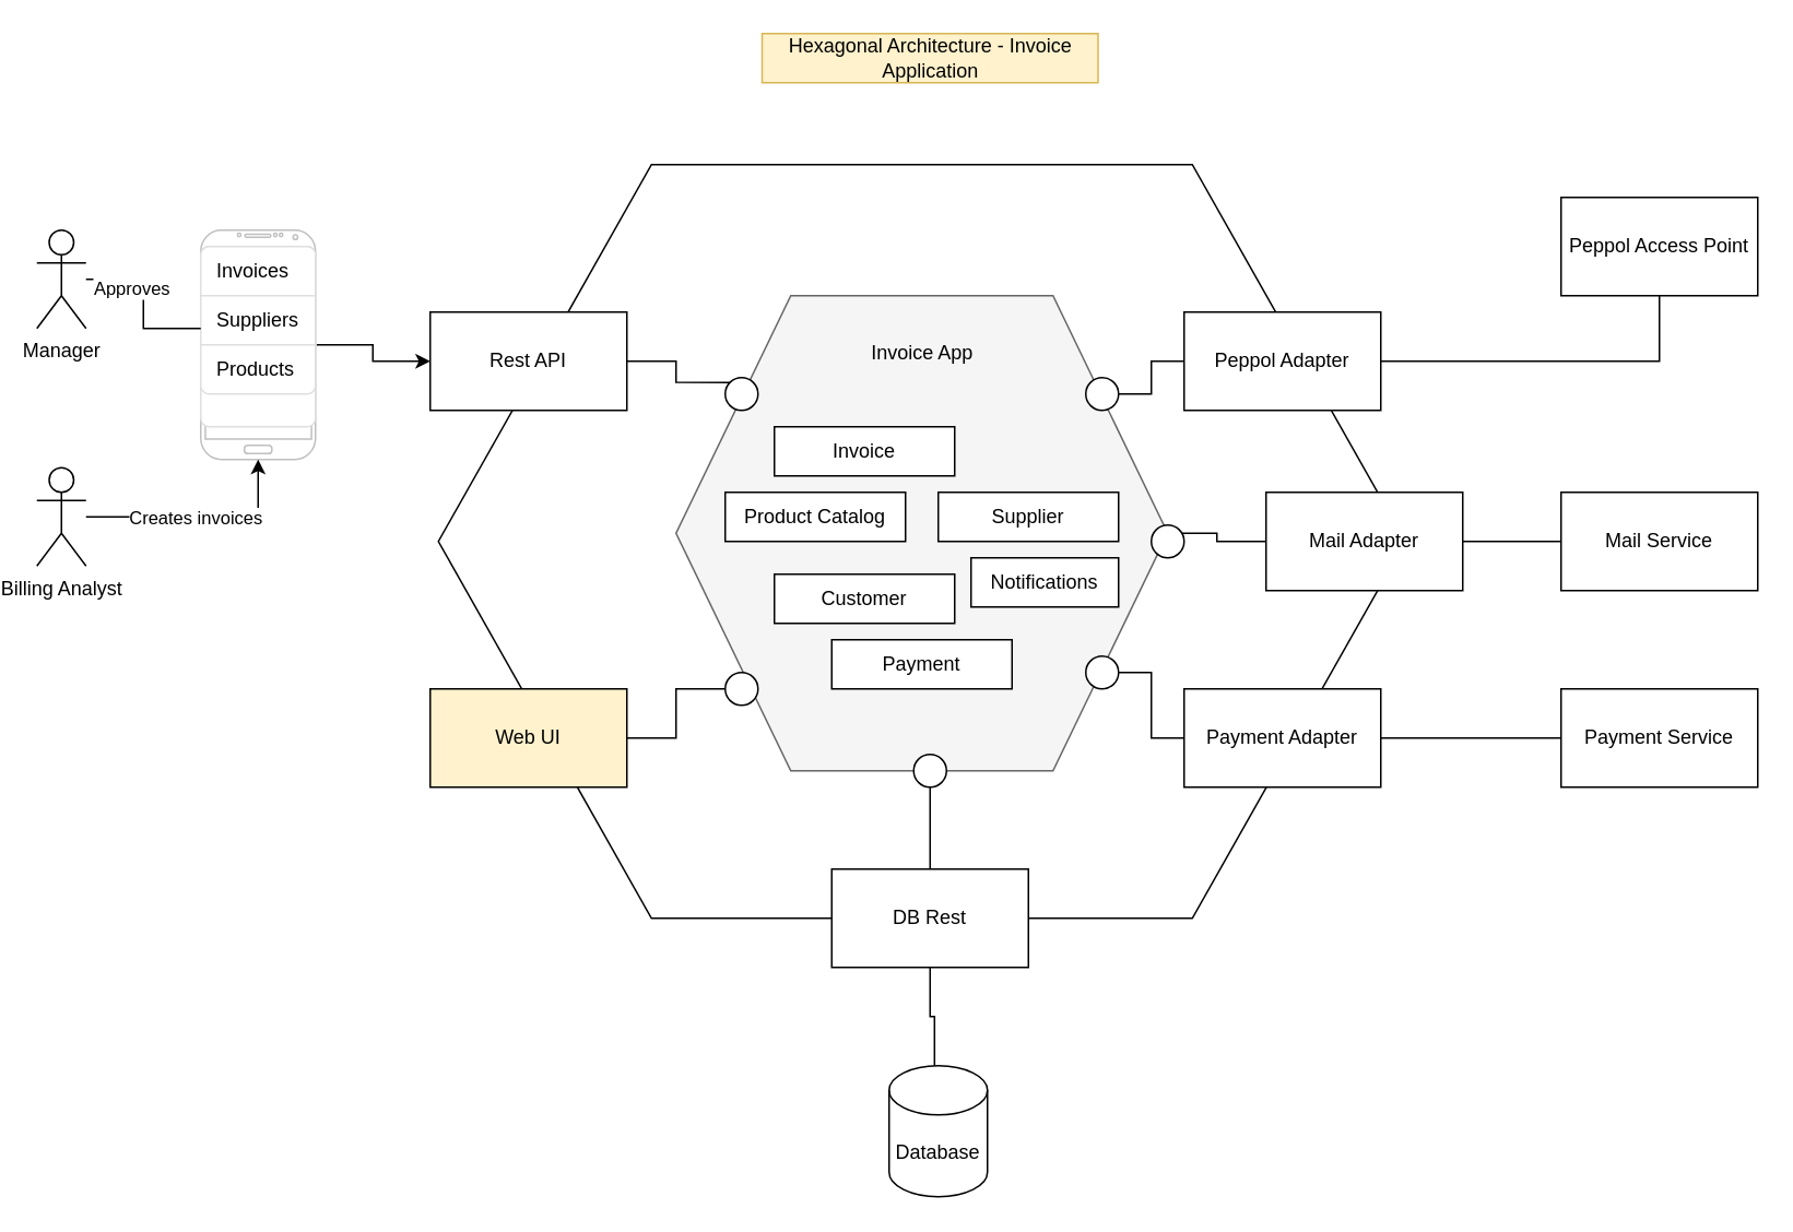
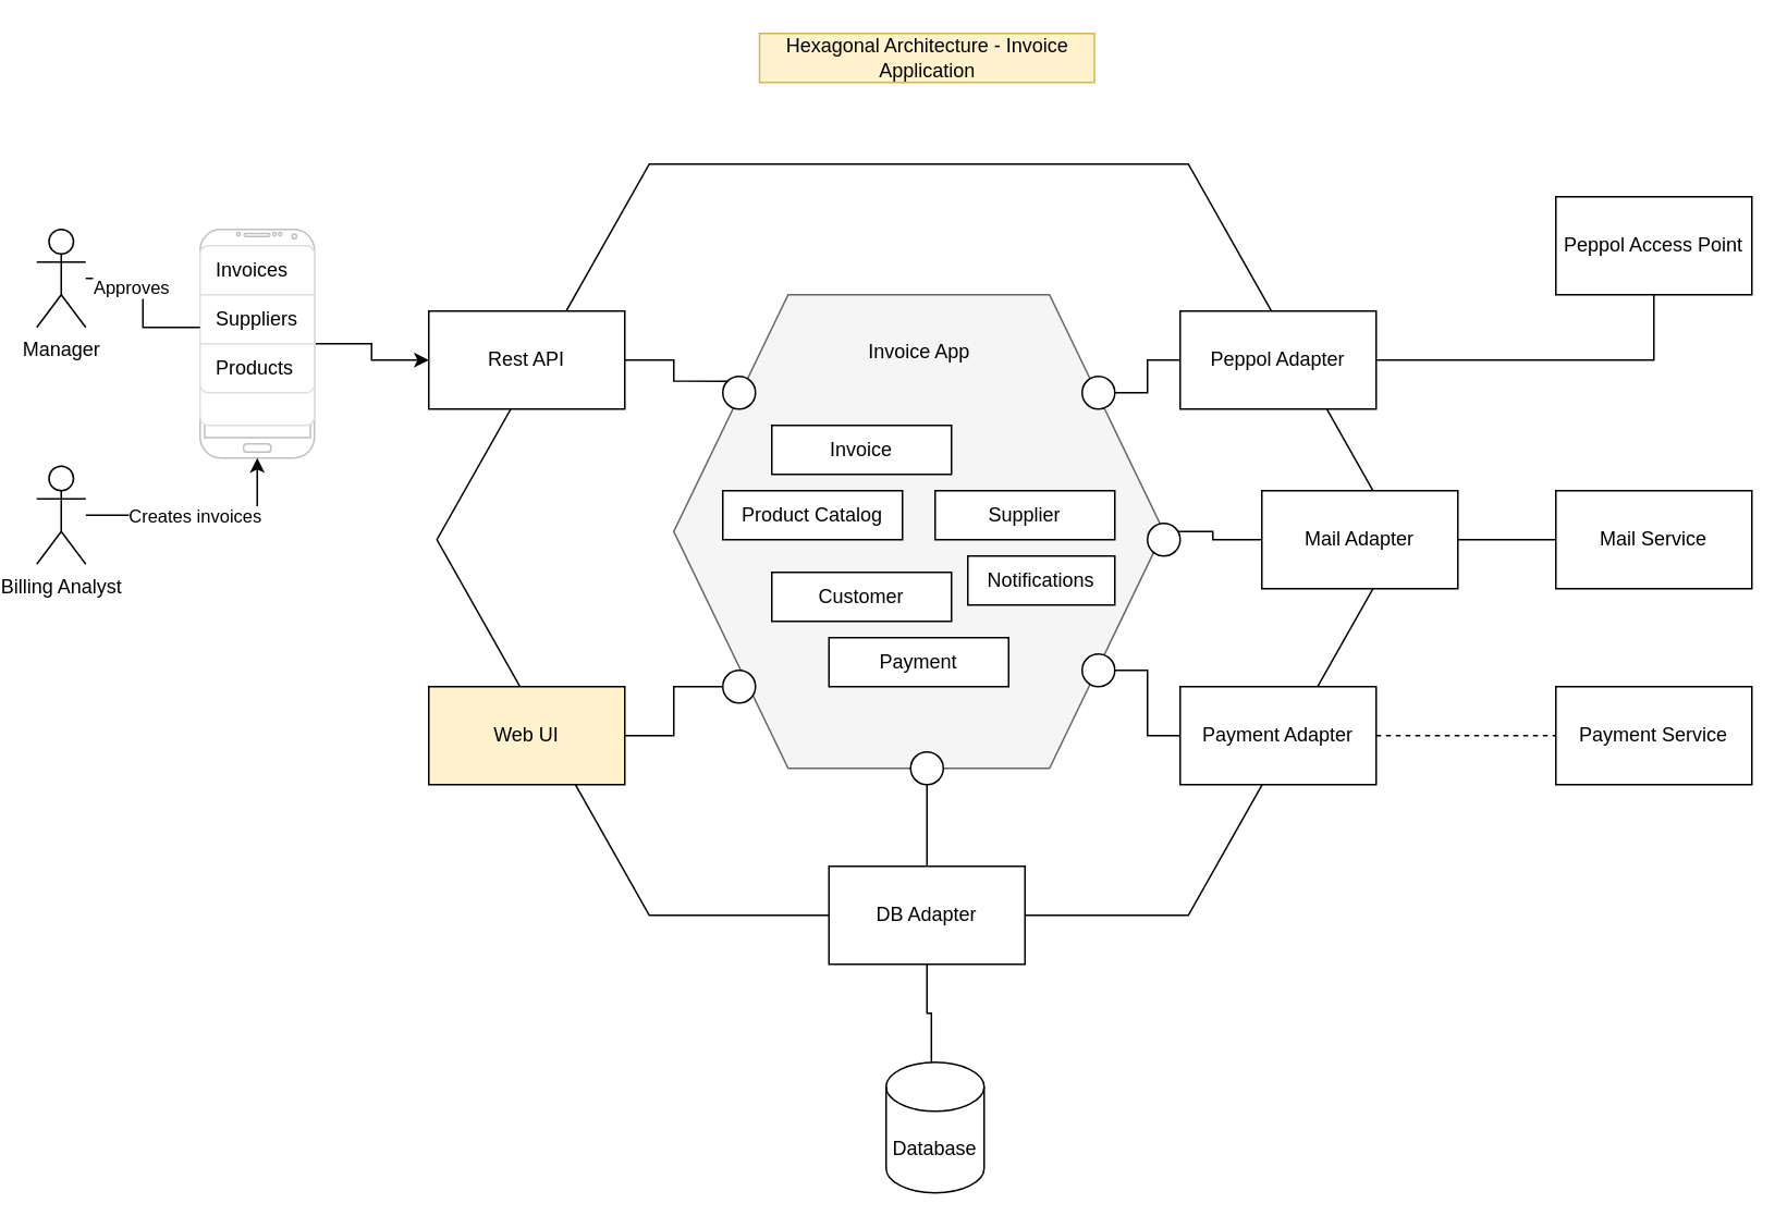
  <mxCell id="0" />
  <mxCell id="1" parent="0" />
  <mxCell id="2" value="" style="shape=hexagon;perimeter=hexagonPerimeter2;whiteSpace=wrap;html=1;fixedSize=1;size=130;" vertex="1" parent="1"><mxGeometry x="265" y="100" width="590" height="460" as="geometry" /></mxCell>
  <mxCell id="3" style="edgeStyle=orthogonalEdgeStyle;rounded=0;orthogonalLoop=1;jettySize=auto;html=1;entryX=0;entryY=0.5;entryDx=0;entryDy=0;endArrow=none;endFill=0;" edge="1" parent="1" source="4" target="12"><mxGeometry relative="1" as="geometry" /></mxCell>
  <mxCell id="4" value="" style="shape=hexagon;perimeter=hexagonPerimeter2;whiteSpace=wrap;html=1;fixedSize=1;size=70;fillColor=#f5f5f5;fontColor=#333333;strokeColor=#666666;" vertex="1" parent="1"><mxGeometry x="410" y="180" width="300" height="290" as="geometry" /></mxCell>
  <mxCell id="5" value="Invoice App" style="text;html=1;strokeColor=none;fillColor=none;align=center;verticalAlign=middle;whiteSpace=wrap;rounded=0;" vertex="1" parent="1"><mxGeometry x="522.5" y="200" width="75" height="30" as="geometry" /></mxCell>
  <mxCell id="6" style="edgeStyle=orthogonalEdgeStyle;rounded=0;orthogonalLoop=1;jettySize=auto;html=1;entryX=0;entryY=0;entryDx=0;entryDy=0;endArrow=none;endFill=0;" edge="1" parent="1" source="7" target="32"><mxGeometry relative="1" as="geometry" /></mxCell>
  <mxCell id="7" value="Rest API" style="rounded=0;whiteSpace=wrap;html=1;" vertex="1" parent="1"><mxGeometry x="260" y="190" width="120" height="60" as="geometry" /></mxCell>
  <mxCell id="8" value="Web UI" style="rounded=0;whiteSpace=wrap;html=1;fillColor=#fff2cc;" vertex="1" parent="1"><mxGeometry x="260" y="420" width="120" height="60" as="geometry" /></mxCell>
  <mxCell id="9" style="edgeStyle=orthogonalEdgeStyle;rounded=0;orthogonalLoop=1;jettySize=auto;html=1;endArrow=none;endFill=0;" edge="1" parent="1" source="10" target="15"><mxGeometry relative="1" as="geometry" /></mxCell>
  <mxCell id="10" value="Peppol Adapter" style="rounded=0;whiteSpace=wrap;html=1;" vertex="1" parent="1"><mxGeometry x="720" y="190" width="120" height="60" as="geometry" /></mxCell>
  <mxCell id="11" style="edgeStyle=orthogonalEdgeStyle;rounded=0;orthogonalLoop=1;jettySize=auto;html=1;entryX=0;entryY=0.5;entryDx=0;entryDy=0;endArrow=none;endFill=0;" edge="1" parent="1" source="12" target="16"><mxGeometry relative="1" as="geometry" /></mxCell>
  <mxCell id="12" value="Mail Adapter" style="rounded=0;whiteSpace=wrap;html=1;" vertex="1" parent="1"><mxGeometry x="770" y="300" width="120" height="60" as="geometry" /></mxCell>
- <mxCell id="13" style="edgeStyle=orthogonalEdgeStyle;rounded=0;orthogonalLoop=1;jettySize=auto;html=1;endArrow=none;endFill=0;" edge="1" parent="1" source="14" target="17"><mxGeometry relative="1" as="geometry" /></mxCell>
+ <mxCell id="13" style="edgeStyle=orthogonalEdgeStyle;rounded=0;orthogonalLoop=1;jettySize=auto;html=1;endArrow=none;endFill=0;dashed=1;" edge="1" parent="1" source="14" target="17"><mxGeometry relative="1" as="geometry" /></mxCell>
  <mxCell id="14" value="Payment Adapter" style="rounded=0;whiteSpace=wrap;html=1;" vertex="1" parent="1"><mxGeometry x="720" y="420" width="120" height="60" as="geometry" /></mxCell>
  <mxCell id="15" value="Peppol Access Point" style="rounded=0;whiteSpace=wrap;html=1;" vertex="1" parent="1"><mxGeometry x="950" y="120" width="120" height="60" as="geometry" /></mxCell>
  <mxCell id="16" value="Mail Service" style="rounded=0;whiteSpace=wrap;html=1;" vertex="1" parent="1"><mxGeometry x="950" y="300" width="120" height="60" as="geometry" /></mxCell>
  <mxCell id="17" value="Payment Service" style="rounded=0;whiteSpace=wrap;html=1;" vertex="1" parent="1"><mxGeometry x="950" y="420" width="120" height="60" as="geometry" /></mxCell>
  <mxCell id="18" value="Invoice" style="rounded=0;whiteSpace=wrap;html=1;" vertex="1" parent="1"><mxGeometry x="470" y="260" width="110" height="30" as="geometry" /></mxCell>
  <mxCell id="19" value="Product Catalog" style="rounded=0;whiteSpace=wrap;html=1;" vertex="1" parent="1"><mxGeometry x="440" y="300" width="110" height="30" as="geometry" /></mxCell>
  <mxCell id="20" value="Customer" style="rounded=0;whiteSpace=wrap;html=1;" vertex="1" parent="1"><mxGeometry x="470" y="350" width="110" height="30" as="geometry" /></mxCell>
  <mxCell id="21" value="Supplier" style="rounded=0;whiteSpace=wrap;html=1;" vertex="1" parent="1"><mxGeometry x="570" y="300" width="110" height="30" as="geometry" /></mxCell>
  <mxCell id="22" value="Payment" style="rounded=0;whiteSpace=wrap;html=1;" vertex="1" parent="1"><mxGeometry x="505" y="390" width="110" height="30" as="geometry" /></mxCell>
  <mxCell id="23" value="Notifications" style="rounded=0;whiteSpace=wrap;html=1;" vertex="1" parent="1"><mxGeometry x="590" y="340" width="90" height="30" as="geometry" /></mxCell>
  <mxCell id="24" style="edgeStyle=orthogonalEdgeStyle;rounded=0;orthogonalLoop=1;jettySize=auto;html=1;entryX=0.462;entryY=0.35;entryDx=0;entryDy=0;entryPerimeter=0;endArrow=none;endFill=0;" edge="1" parent="1" source="25" target="26"><mxGeometry relative="1" as="geometry" /></mxCell>
- <mxCell id="25" value="DB Rest" style="rounded=0;whiteSpace=wrap;html=1;" vertex="1" parent="1"><mxGeometry x="505" y="530" width="120" height="60" as="geometry" /></mxCell>
+ <mxCell id="25" value="DB Adapter" style="rounded=0;whiteSpace=wrap;html=1;" vertex="1" parent="1"><mxGeometry x="505" y="530" width="120" height="60" as="geometry" /></mxCell>
  <mxCell id="26" value="Database" style="shape=cylinder3;whiteSpace=wrap;html=1;boundedLbl=1;backgroundOutline=1;size=15;" vertex="1" parent="1"><mxGeometry x="540" y="650" width="60" height="80" as="geometry" /></mxCell>
  <mxCell id="27" style="edgeStyle=orthogonalEdgeStyle;rounded=0;orthogonalLoop=1;jettySize=auto;html=1;" edge="1" parent="1" source="28" target="7"><mxGeometry relative="1" as="geometry" /></mxCell>
  <mxCell id="28" value="" style="verticalLabelPosition=bottom;verticalAlign=top;html=1;shadow=0;dashed=0;strokeWidth=1;shape=mxgraph.android.phone2;strokeColor=#c0c0c0;" vertex="1" parent="1"><mxGeometry x="120" y="140" width="70" height="140" as="geometry" /></mxCell>
  <mxCell id="29" style="edgeStyle=orthogonalEdgeStyle;rounded=0;orthogonalLoop=1;jettySize=auto;html=1;" edge="1" parent="1" source="31" target="28"><mxGeometry relative="1" as="geometry" /></mxCell>
  <mxCell id="30" value="Creates invoices" style="edgeLabel;html=1;align=center;verticalAlign=middle;resizable=0;points=[];" vertex="1" connectable="0" parent="29"><mxGeometry x="-0.063" relative="1" as="geometry"><mxPoint as="offset" /></mxGeometry></mxCell>
  <mxCell id="31" value="Billing Analyst" style="shape=umlActor;verticalLabelPosition=bottom;verticalAlign=top;html=1;outlineConnect=0;" vertex="1" parent="1"><mxGeometry x="20" y="285" width="30" height="60" as="geometry" /></mxCell>
  <mxCell id="32" value="" style="ellipse;whiteSpace=wrap;html=1;aspect=fixed;" vertex="1" parent="1"><mxGeometry x="440" y="230" width="20" height="20" as="geometry" /></mxCell>
  <mxCell id="33" style="edgeStyle=orthogonalEdgeStyle;rounded=0;orthogonalLoop=1;jettySize=auto;html=1;endArrow=none;endFill=0;" edge="1" parent="1" source="34" target="10"><mxGeometry relative="1" as="geometry" /></mxCell>
  <mxCell id="34" value="" style="ellipse;whiteSpace=wrap;html=1;aspect=fixed;" vertex="1" parent="1"><mxGeometry x="660" y="230" width="20" height="20" as="geometry" /></mxCell>
  <mxCell id="35" value="" style="ellipse;whiteSpace=wrap;html=1;aspect=fixed;" vertex="1" parent="1"><mxGeometry x="700" y="320" width="20" height="20" as="geometry" /></mxCell>
  <mxCell id="36" style="edgeStyle=orthogonalEdgeStyle;rounded=0;orthogonalLoop=1;jettySize=auto;html=1;entryX=0;entryY=0.5;entryDx=0;entryDy=0;endArrow=none;endFill=0;" edge="1" parent="1" source="37" target="14"><mxGeometry relative="1" as="geometry" /></mxCell>
  <mxCell id="37" value="" style="ellipse;whiteSpace=wrap;html=1;aspect=fixed;" vertex="1" parent="1"><mxGeometry x="660" y="400" width="20" height="20" as="geometry" /></mxCell>
  <mxCell id="38" style="edgeStyle=orthogonalEdgeStyle;rounded=0;orthogonalLoop=1;jettySize=auto;html=1;entryX=0.5;entryY=0;entryDx=0;entryDy=0;endArrow=none;endFill=0;" edge="1" parent="1" source="39" target="25"><mxGeometry relative="1" as="geometry" /></mxCell>
  <mxCell id="39" value="" style="ellipse;whiteSpace=wrap;html=1;aspect=fixed;" vertex="1" parent="1"><mxGeometry x="555" y="460" width="20" height="20" as="geometry" /></mxCell>
  <mxCell id="40" style="edgeStyle=orthogonalEdgeStyle;rounded=0;orthogonalLoop=1;jettySize=auto;html=1;endArrow=none;endFill=0;" edge="1" parent="1" source="41" target="8"><mxGeometry relative="1" as="geometry" /></mxCell>
  <mxCell id="41" value="" style="ellipse;whiteSpace=wrap;html=1;aspect=fixed;" vertex="1" parent="1"><mxGeometry x="440" y="410" width="20" height="20" as="geometry" /></mxCell>
  <mxCell id="42" value="" style="html=1;shadow=0;dashed=0;shape=mxgraph.bootstrap.rrect;rSize=5;strokeColor=#DFDFDF;html=1;whiteSpace=wrap;fillColor=#FFFFFF;fontColor=#000000;" vertex="1" parent="1"><mxGeometry x="120" y="150" width="70" height="110" as="geometry" /></mxCell>
  <mxCell id="43" value="Invoices" style="strokeColor=inherit;fillColor=inherit;gradientColor=inherit;fontColor=inherit;html=1;shadow=0;dashed=0;shape=mxgraph.bootstrap.topButton;rSize=5;perimeter=none;whiteSpace=wrap;resizeWidth=1;align=left;spacing=10;" vertex="1" parent="42"><mxGeometry width="70" height="30" relative="1" as="geometry" /></mxCell>
  <mxCell id="44" value="Suppliers" style="strokeColor=inherit;fillColor=inherit;gradientColor=inherit;fontColor=inherit;html=1;shadow=0;dashed=0;perimeter=none;whiteSpace=wrap;resizeWidth=1;align=left;spacing=10;" vertex="1" parent="42"><mxGeometry width="70" height="30" relative="1" as="geometry"><mxPoint y="30" as="offset" /></mxGeometry></mxCell>
  <mxCell id="45" value="Products" style="strokeColor=inherit;fillColor=inherit;gradientColor=inherit;fontColor=inherit;html=1;shadow=0;dashed=0;shape=mxgraph.bootstrap.bottomButton;rSize=5;perimeter=none;whiteSpace=wrap;resizeWidth=1;resizeHeight=0;align=left;spacing=10;" vertex="1" parent="42"><mxGeometry y="1" width="70" height="30" relative="1" as="geometry"><mxPoint y="-50" as="offset" /></mxGeometry></mxCell>
  <mxCell id="46" value="Hexagonal Architecture - Invoice Application" style="text;html=1;strokeColor=#d6b656;fillColor=#fff2cc;align=center;verticalAlign=middle;whiteSpace=wrap;rounded=0;" vertex="1" parent="1"><mxGeometry x="462.5" y="20" width="205" height="30" as="geometry" /></mxCell>
  <mxCell id="47" style="edgeStyle=orthogonalEdgeStyle;rounded=0;orthogonalLoop=1;jettySize=auto;html=1;entryX=0;entryY=0.667;entryDx=0;entryDy=0;entryPerimeter=0;endArrow=none;endFill=0;" edge="1" parent="1" source="49" target="44"><mxGeometry relative="1" as="geometry" /></mxCell>
  <mxCell id="48" value="Approves" style="edgeLabel;html=1;align=center;verticalAlign=middle;resizable=0;points=[];" vertex="1" connectable="0" parent="47"><mxGeometry x="-0.455" y="-5" relative="1" as="geometry"><mxPoint as="offset" /></mxGeometry></mxCell>
  <mxCell id="49" value="Manager" style="shape=umlActor;verticalLabelPosition=bottom;verticalAlign=top;html=1;outlineConnect=0;" vertex="1" parent="1"><mxGeometry x="20" y="140" width="30" height="60" as="geometry" /></mxCell>
